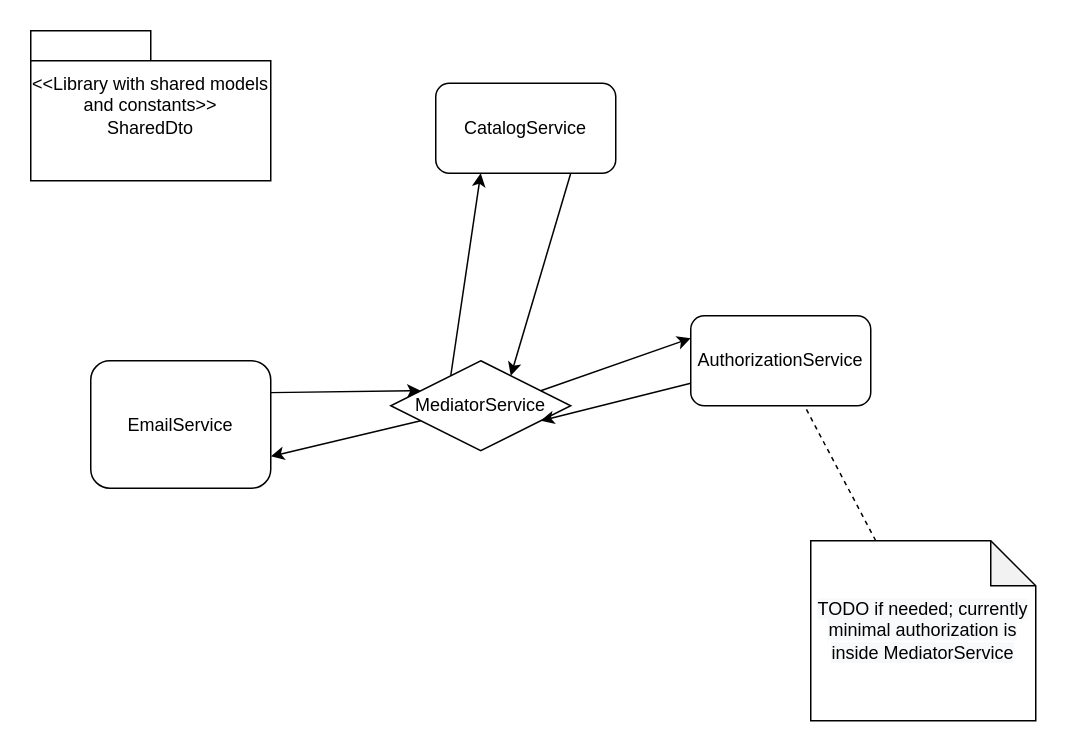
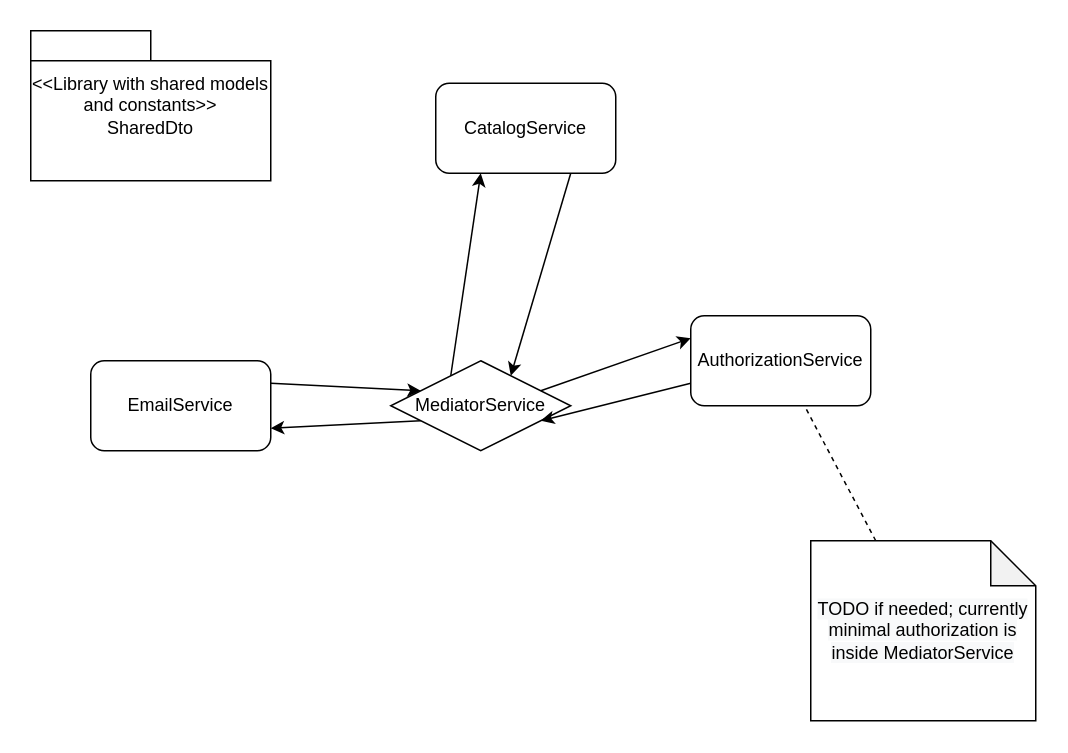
  <mxCell id="0" />
  <mxCell id="1" parent="0" />
  <mxCell id="2" value="MediatorService" style="rhombus;whiteSpace=wrap;html=1;" vertex="1" parent="1"><mxGeometry x="260" y="240" width="120" height="60" as="geometry" /></mxCell>
- <mxCell id="3" value="EmailService" style="rounded=1;whiteSpace=wrap;html=1;" vertex="1" parent="1"><mxGeometry x="60" y="240" width="120" height="85" as="geometry" /></mxCell>
+ <mxCell id="3" value="EmailService" style="rounded=1;whiteSpace=wrap;html=1;" vertex="1" parent="1"><mxGeometry x="60" y="240" width="120" height="60" as="geometry" /></mxCell>
  <mxCell id="4" value="CatalogService" style="rounded=1;whiteSpace=wrap;html=1;" vertex="1" parent="1"><mxGeometry x="290" y="55" width="120" height="60" as="geometry" /></mxCell>
  <mxCell id="5" value="AuthorizationService" style="rounded=1;whiteSpace=wrap;html=1;" vertex="1" parent="1"><mxGeometry x="460" y="210" width="120" height="60" as="geometry" /></mxCell>
  <mxCell id="6" value="&lt;span style=&quot;color: rgb(0, 0, 0); font-family: Helvetica; font-size: 12px; font-style: normal; font-variant-ligatures: normal; font-variant-caps: normal; font-weight: 400; letter-spacing: normal; orphans: 2; text-align: center; text-indent: 0px; text-transform: none; widows: 2; word-spacing: 0px; -webkit-text-stroke-width: 0px; background-color: rgb(248, 249, 250); text-decoration-thickness: initial; text-decoration-style: initial; text-decoration-color: initial; float: none; display: inline !important;&quot;&gt;TODO if needed; currently minimal authorization is inside MediatorService&lt;/span&gt;" style="shape=note;whiteSpace=wrap;html=1;backgroundOutline=1;darkOpacity=0.05;" vertex="1" parent="1"><mxGeometry x="540" y="360" width="150" height="120" as="geometry" /></mxCell>
  <mxCell id="7" value="" style="endArrow=none;dashed=1;html=1;rounded=0;" edge="1" parent="1" source="6" target="5"><mxGeometry width="50" height="50" relative="1" as="geometry"><mxPoint x="290" y="310" as="sourcePoint" /><mxPoint x="340" y="260" as="targetPoint" /></mxGeometry></mxCell>
  <mxCell id="8" value="&amp;lt;&amp;lt;Library with shared models and constants&amp;gt;&amp;gt;&lt;br&gt;SharedDto" style="shape=folder;tabWidth=80;tabHeight=20;tabPosition=left;html=1;whiteSpace=wrap;align=center;" vertex="1" parent="1"><mxGeometry x="20" y="20" width="160" height="100" as="geometry" /></mxCell>
  <mxCell id="9" value="" style="endArrow=classic;html=1;rounded=0;exitX=0;exitY=0.75;exitDx=0;exitDy=0;entryX=1;entryY=0.75;entryDx=0;entryDy=0;" edge="1" parent="1" source="2" target="3"><mxGeometry width="50" height="50" relative="1" as="geometry"><mxPoint x="220" y="200" as="sourcePoint" /><mxPoint x="160" y="190" as="targetPoint" /></mxGeometry></mxCell>
  <mxCell id="10" value="" style="endArrow=classic;html=1;rounded=0;exitX=1;exitY=0.25;exitDx=0;exitDy=0;entryX=0;entryY=0.25;entryDx=0;entryDy=0;" edge="1" parent="1" source="3" target="2"><mxGeometry width="50" height="50" relative="1" as="geometry"><mxPoint x="290" y="300" as="sourcePoint" /><mxPoint x="340" y="250" as="targetPoint" /></mxGeometry></mxCell>
  <mxCell id="11" value="" style="endArrow=classic;html=1;rounded=0;exitX=0.25;exitY=0;exitDx=0;exitDy=0;entryX=0.25;entryY=1;entryDx=0;entryDy=0;" edge="1" parent="1" source="2" target="4"><mxGeometry width="50" height="50" relative="1" as="geometry"><mxPoint x="290" y="300" as="sourcePoint" /><mxPoint x="340" y="250" as="targetPoint" /></mxGeometry></mxCell>
  <mxCell id="12" value="" style="endArrow=classic;html=1;rounded=0;exitX=0.75;exitY=1;exitDx=0;exitDy=0;entryX=0.75;entryY=0;entryDx=0;entryDy=0;" edge="1" parent="1" source="4" target="2"><mxGeometry width="50" height="50" relative="1" as="geometry"><mxPoint x="290" y="300" as="sourcePoint" /><mxPoint x="340" y="250" as="targetPoint" /></mxGeometry></mxCell>
  <mxCell id="13" value="" style="endArrow=classic;html=1;rounded=0;exitX=1;exitY=0.25;exitDx=0;exitDy=0;entryX=0;entryY=0.25;entryDx=0;entryDy=0;" edge="1" parent="1" source="2" target="5"><mxGeometry width="50" height="50" relative="1" as="geometry"><mxPoint x="290" y="300" as="sourcePoint" /><mxPoint x="340" y="250" as="targetPoint" /></mxGeometry></mxCell>
  <mxCell id="14" value="" style="endArrow=classic;html=1;rounded=0;exitX=0;exitY=0.75;exitDx=0;exitDy=0;entryX=1;entryY=0.75;entryDx=0;entryDy=0;" edge="1" parent="1" source="5" target="2"><mxGeometry width="50" height="50" relative="1" as="geometry"><mxPoint x="290" y="300" as="sourcePoint" /><mxPoint x="340" y="250" as="targetPoint" /></mxGeometry></mxCell>
